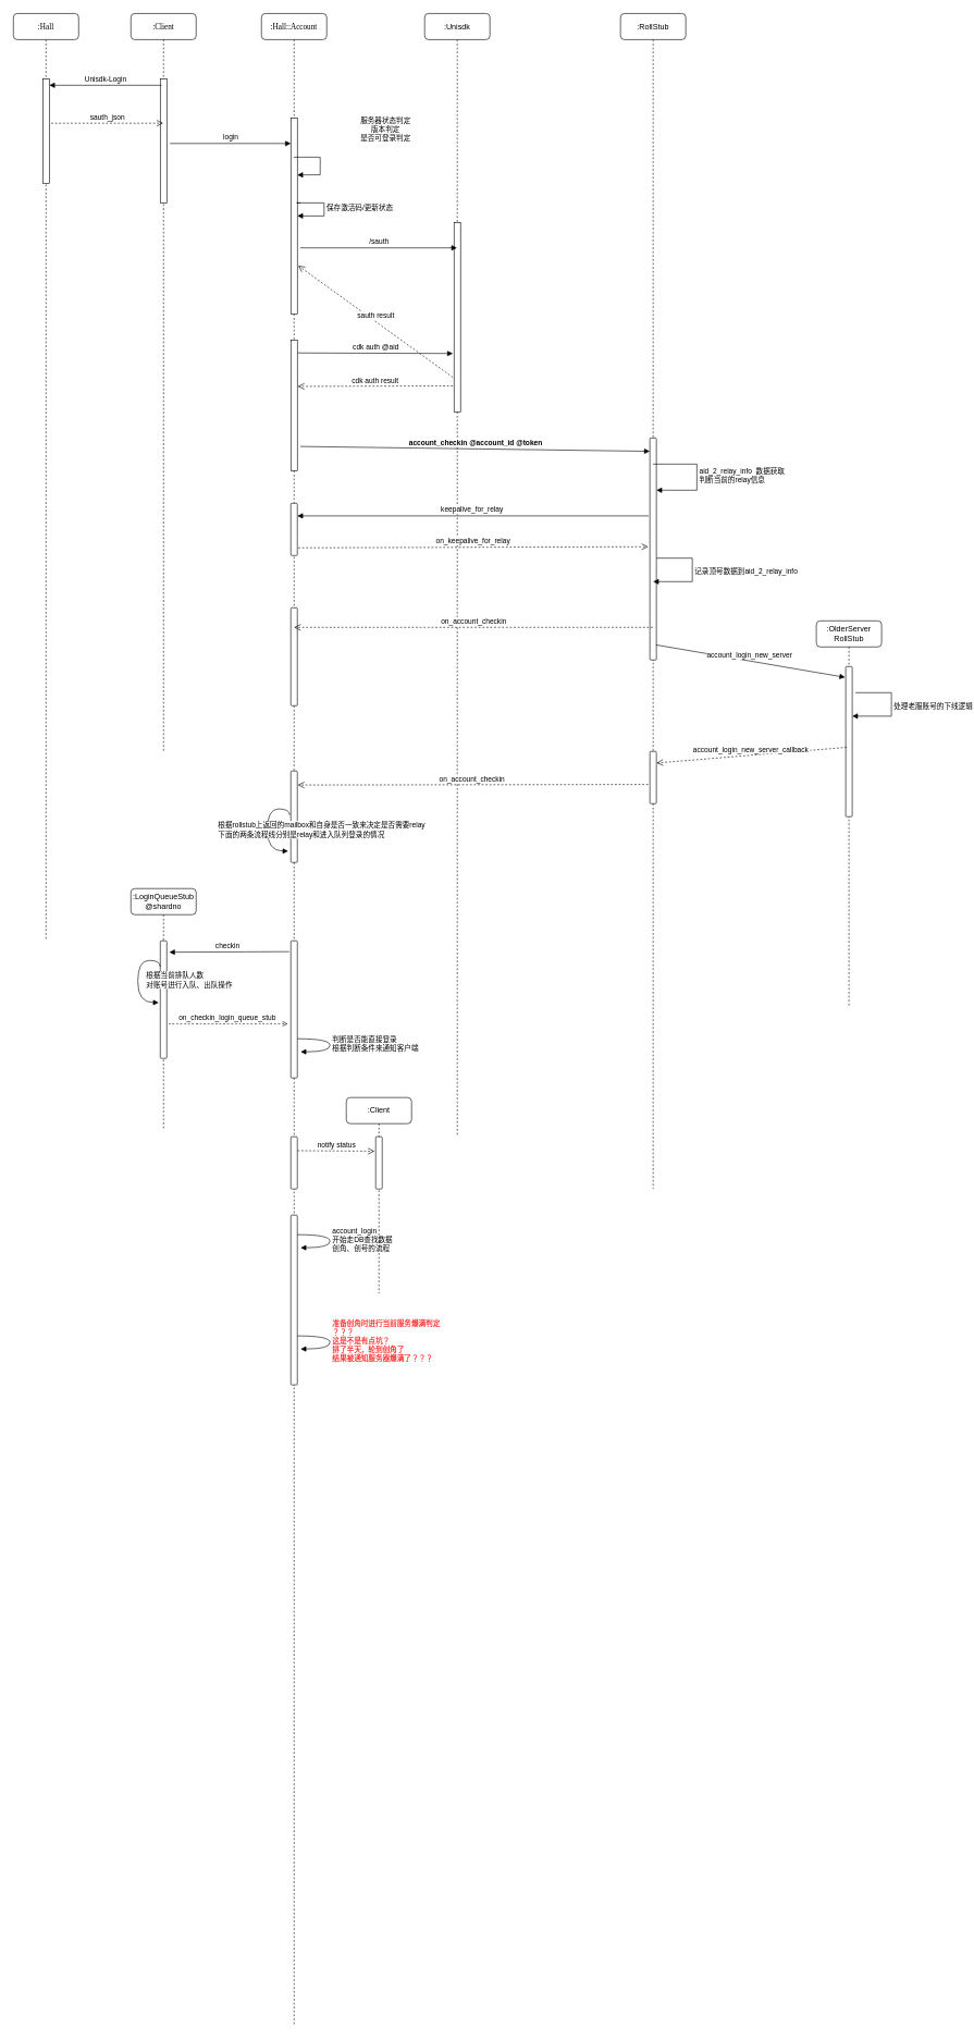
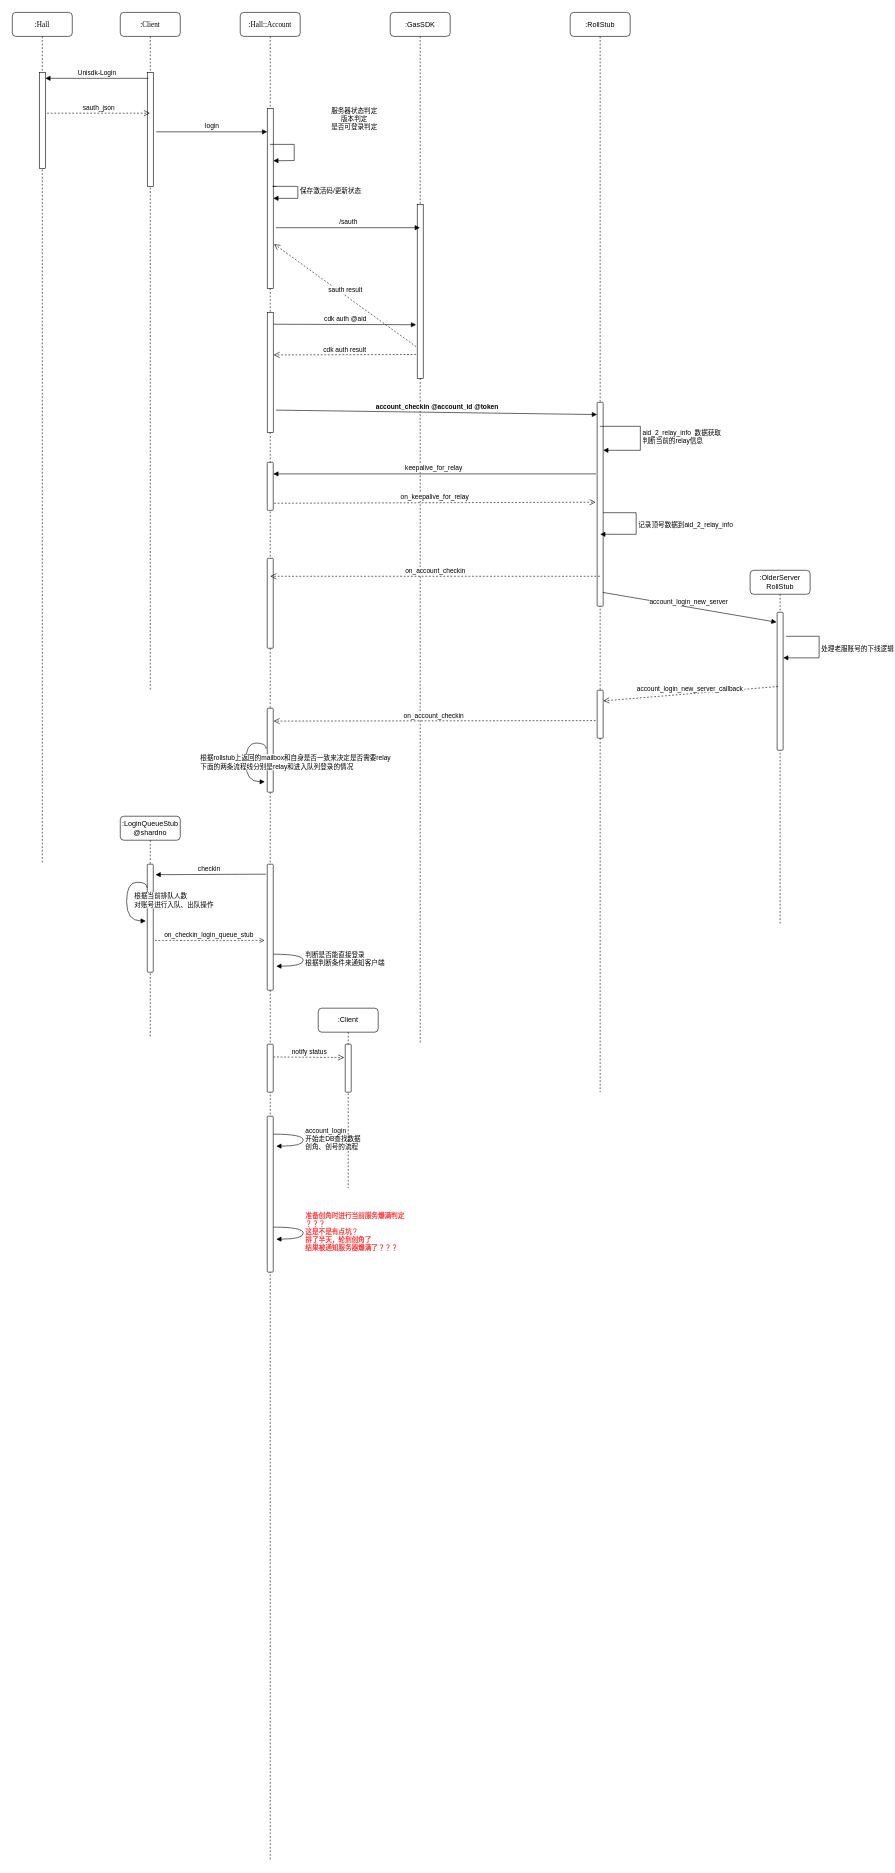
  <mxCell id="0" />
  <mxCell id="1" parent="0" />
  <mxCell id="2" value=":Hall::Account" style="shape=umlLifeline;perimeter=lifelinePerimeter;whiteSpace=wrap;html=1;container=1;collapsible=0;recursiveResize=0;outlineConnect=0;rounded=1;shadow=0;comic=0;labelBackgroundColor=none;strokeWidth=1;fontFamily=Verdana;fontSize=12;align=center;" parent="1" vertex="1"><mxGeometry x="400" y="20" width="100" height="3080" as="geometry" /></mxCell>
  <mxCell id="3" value="" style="html=1;points=[];perimeter=orthogonalPerimeter;rounded=0;shadow=0;comic=0;labelBackgroundColor=none;strokeWidth=1;fontFamily=Verdana;fontSize=12;align=center;" parent="2" vertex="1"><mxGeometry x="45" y="160" width="10" height="300" as="geometry" /></mxCell>
  <mxCell id="4" value="保存激活码/更新状态" style="edgeStyle=orthogonalEdgeStyle;html=1;align=left;spacingLeft=2;endArrow=block;rounded=0;" parent="2" target="3" edge="1"><mxGeometry relative="1" as="geometry"><mxPoint x="60" y="290" as="sourcePoint" /><Array as="points"><mxPoint x="54" y="290" /><mxPoint x="96" y="290" /><mxPoint x="96" y="335" /></Array><mxPoint x="71" y="309" as="targetPoint" /></mxGeometry></mxCell>
  <mxCell id="5" value="服务器状态判定&lt;br&gt;版本判定&lt;br&gt;是否可登录判定" style="html=1;verticalAlign=bottom;endArrow=block;rounded=0;entryX=1;entryY=0.291;entryDx=0;entryDy=0;entryPerimeter=0;" parent="2" source="2" target="3" edge="1"><mxGeometry x="0.317" y="50" width="80" relative="1" as="geometry"><mxPoint x="90" y="220" as="sourcePoint" /><mxPoint x="135" y="220" as="targetPoint" /><Array as="points"><mxPoint x="90" y="220" /><mxPoint x="90" y="247" /></Array><mxPoint x="50" y="-47" as="offset" /></mxGeometry></mxCell>
  <mxCell id="6" value="" style="html=1;points=[];perimeter=orthogonalPerimeter;" vertex="1" parent="2"><mxGeometry x="45" y="500" width="10" height="200" as="geometry" /></mxCell>
  <mxCell id="7" value="" style="html=1;points=[];perimeter=orthogonalPerimeter;rounded=1;" vertex="1" parent="2"><mxGeometry x="45" y="750" width="10" height="80" as="geometry" /></mxCell>
  <mxCell id="8" value="" style="html=1;points=[];perimeter=orthogonalPerimeter;rounded=1;" vertex="1" parent="2"><mxGeometry x="45" y="910" width="10" height="150" as="geometry" /></mxCell>
  <mxCell id="9" value="" style="html=1;points=[];perimeter=orthogonalPerimeter;rounded=1;" vertex="1" parent="2"><mxGeometry x="45" y="1160" width="10" height="140" as="geometry" /></mxCell>
  <mxCell id="10" value="根据rollstub上返回的mailbox和自身是否一致来决定是否需要relay&lt;br&gt;下面的两条流程线分别是relay和进入队列登录的情况" style="edgeStyle=orthogonalEdgeStyle;html=1;align=left;spacingLeft=2;endArrow=block;rounded=0;entryX=-0.3;entryY=0.89;curved=1;exitX=-0.06;exitY=0.498;exitDx=0;exitDy=0;exitPerimeter=0;entryDx=0;entryDy=0;entryPerimeter=0;" edge="1" parent="2"><mxGeometry x="0.082" y="-79" relative="1" as="geometry"><mxPoint x="43.4" y="1227.72" as="sourcePoint" /><Array as="points"><mxPoint x="43" y="1218" /><mxPoint x="9" y="1218" /><mxPoint x="9" y="1283" /></Array><mxPoint x="41" y="1282.6" as="targetPoint" /><mxPoint as="offset" /></mxGeometry></mxCell>
  <mxCell id="11" value="" style="html=1;points=[];perimeter=orthogonalPerimeter;rounded=1;" vertex="1" parent="2"><mxGeometry x="45" y="1420" width="10" height="210" as="geometry" /></mxCell>
  <mxCell id="12" value="判断是否能直接登录&lt;br&gt;根据判断条件来通知客户端" style="edgeStyle=orthogonalEdgeStyle;html=1;align=left;spacingLeft=2;endArrow=block;rounded=0;entryX=1;entryY=0;curved=1;" edge="1" parent="2"><mxGeometry relative="1" as="geometry"><mxPoint x="55" y="1570" as="sourcePoint" /><Array as="points"><mxPoint x="105" y="1570" /><mxPoint x="105" y="1590" /></Array><mxPoint x="60" y="1590" as="targetPoint" /></mxGeometry></mxCell>
  <mxCell id="13" value="" style="html=1;points=[];perimeter=orthogonalPerimeter;rounded=1;" vertex="1" parent="2"><mxGeometry x="45" y="1720" width="10" height="80" as="geometry" /></mxCell>
  <mxCell id="14" value="" style="html=1;points=[];perimeter=orthogonalPerimeter;rounded=1;" vertex="1" parent="2"><mxGeometry x="45" y="1840" width="10" height="260" as="geometry" /></mxCell>
  <mxCell id="15" value="account_login&lt;br&gt;开始走DB查找数据&lt;br&gt;创角、创号的流程" style="edgeStyle=orthogonalEdgeStyle;html=1;align=left;spacingLeft=2;endArrow=block;rounded=0;entryX=1;entryY=0;curved=1;" edge="1" parent="2"><mxGeometry relative="1" as="geometry"><mxPoint x="55" y="1870" as="sourcePoint" /><Array as="points"><mxPoint x="105" y="1870" /><mxPoint x="105" y="1890" /></Array><mxPoint x="60" y="1890" as="targetPoint" /></mxGeometry></mxCell>
  <mxCell id="16" value="&lt;b&gt;&lt;font color=&quot;#ff3333&quot;&gt;准备创角时进行当前服务爆满判定&lt;br&gt;？？？&lt;br&gt;这是不是有点坑？&lt;br&gt;排了半天，轮到创角了&lt;br&gt;结果被通知服务器爆满了？？？&lt;/font&gt;&lt;/b&gt;" style="edgeStyle=orthogonalEdgeStyle;html=1;align=left;spacingLeft=2;endArrow=block;rounded=0;entryX=1;entryY=0;curved=1;" edge="1" parent="2"><mxGeometry relative="1" as="geometry"><mxPoint x="55" y="2025" as="sourcePoint" /><Array as="points"><mxPoint x="105" y="2025" /><mxPoint x="105" y="2045" /></Array><mxPoint x="60" y="2045" as="targetPoint" /></mxGeometry></mxCell>
  <mxCell id="17" value=":Client" style="shape=umlLifeline;perimeter=lifelinePerimeter;whiteSpace=wrap;html=1;container=1;collapsible=0;recursiveResize=0;outlineConnect=0;rounded=1;shadow=0;comic=0;labelBackgroundColor=none;strokeWidth=1;fontFamily=Verdana;fontSize=12;align=center;" parent="1" vertex="1"><mxGeometry x="200" y="20" width="100" height="1130" as="geometry" /></mxCell>
  <mxCell id="18" value="" style="html=1;points=[];perimeter=orthogonalPerimeter;rounded=0;shadow=0;comic=0;labelBackgroundColor=none;strokeWidth=1;fontFamily=Verdana;fontSize=12;align=center;" parent="17" vertex="1"><mxGeometry x="45" y="100" width="10" height="190" as="geometry" /></mxCell>
  <mxCell id="19" value=":Hall" style="shape=umlLifeline;perimeter=lifelinePerimeter;whiteSpace=wrap;html=1;container=1;collapsible=0;recursiveResize=0;outlineConnect=0;rounded=1;shadow=0;comic=0;labelBackgroundColor=none;strokeWidth=1;fontFamily=Verdana;fontSize=12;align=center;" parent="1" vertex="1"><mxGeometry x="20" y="20" width="100" height="1420" as="geometry" /></mxCell>
  <mxCell id="20" value="" style="html=1;points=[];perimeter=orthogonalPerimeter;rounded=0;shadow=0;comic=0;labelBackgroundColor=none;strokeWidth=1;fontFamily=Verdana;fontSize=12;align=center;" parent="19" vertex="1"><mxGeometry x="45" y="100" width="10" height="160" as="geometry" /></mxCell>
  <mxCell id="21" value="Unisdk-Login" style="html=1;verticalAlign=bottom;endArrow=block;rounded=0;exitX=0.2;exitY=0.052;exitDx=0;exitDy=0;exitPerimeter=0;" parent="1" source="18" target="20" edge="1"><mxGeometry width="80" relative="1" as="geometry"><mxPoint x="190" y="140" as="sourcePoint" /><mxPoint x="690" y="330" as="targetPoint" /></mxGeometry></mxCell>
  <mxCell id="22" value="sauth_json" style="html=1;verticalAlign=bottom;endArrow=open;dashed=1;endSize=8;rounded=0;exitX=1.3;exitY=0.425;exitDx=0;exitDy=0;exitPerimeter=0;" parent="1" source="20" target="17" edge="1"><mxGeometry relative="1" as="geometry"><mxPoint x="690" y="330" as="sourcePoint" /><mxPoint x="610" y="330" as="targetPoint" /></mxGeometry></mxCell>
  <mxCell id="23" value="login" style="html=1;verticalAlign=bottom;endArrow=block;rounded=0;exitX=1.5;exitY=0.282;exitDx=0;exitDy=0;exitPerimeter=0;" parent="1" target="3" edge="1"><mxGeometry width="80" relative="1" as="geometry"><mxPoint x="260" y="219.08" as="sourcePoint" /><mxPoint x="400" y="220" as="targetPoint" /></mxGeometry></mxCell>
- <mxCell id="24" value=":Unisdk" style="shape=umlLifeline;perimeter=lifelinePerimeter;whiteSpace=wrap;html=1;container=1;collapsible=0;recursiveResize=0;outlineConnect=0;rounded=1;" parent="1" vertex="1"><mxGeometry x="650" y="20" width="100" height="1720" as="geometry" /></mxCell>
+ <mxCell id="24" value=":GasSDK" style="shape=umlLifeline;perimeter=lifelinePerimeter;whiteSpace=wrap;html=1;container=1;collapsible=0;recursiveResize=0;outlineConnect=0;rounded=1;" parent="1" vertex="1"><mxGeometry x="650" y="20" width="100" height="1720" as="geometry" /></mxCell>
  <mxCell id="25" value="" style="html=1;points=[];perimeter=orthogonalPerimeter;" vertex="1" parent="24"><mxGeometry x="45" y="320" width="10" height="290" as="geometry" /></mxCell>
  <mxCell id="26" value="/sauth" style="html=1;verticalAlign=bottom;endArrow=block;rounded=0;startArrow=none;exitX=1.46;exitY=0.663;exitDx=0;exitDy=0;exitPerimeter=0;" parent="1" source="3" target="24" edge="1"><mxGeometry width="80" relative="1" as="geometry"><mxPoint x="620" y="380" as="sourcePoint" /><mxPoint x="670" y="379" as="targetPoint" /><Array as="points" /></mxGeometry></mxCell>
  <mxCell id="27" value="sauth result" style="html=1;verticalAlign=bottom;endArrow=open;dashed=1;endSize=8;rounded=0;exitX=-0.18;exitY=0.818;exitDx=0;exitDy=0;exitPerimeter=0;entryX=1.14;entryY=0.754;entryDx=0;entryDy=0;entryPerimeter=0;" parent="1" target="3" edge="1" source="25"><mxGeometry relative="1" as="geometry"><mxPoint x="700" y="450" as="sourcePoint" /><mxPoint x="460" y="405" as="targetPoint" /></mxGeometry></mxCell>
  <mxCell id="28" value="cdk auth @aid" style="html=1;verticalAlign=bottom;endArrow=block;rounded=0;exitX=1.06;exitY=0.099;exitDx=0;exitDy=0;exitPerimeter=0;entryX=-0.18;entryY=0.692;entryDx=0;entryDy=0;entryPerimeter=0;" edge="1" parent="1" source="6" target="25"><mxGeometry width="80" relative="1" as="geometry"><mxPoint x="520" y="560" as="sourcePoint" /><mxPoint x="570" y="530" as="targetPoint" /></mxGeometry></mxCell>
  <mxCell id="29" value="cdk auth result" style="html=1;verticalAlign=bottom;endArrow=open;dashed=1;endSize=8;rounded=0;entryX=1.06;entryY=0.355;entryDx=0;entryDy=0;entryPerimeter=0;exitX=-0.18;exitY=0.863;exitDx=0;exitDy=0;exitPerimeter=0;" edge="1" parent="1" source="25" target="6"><mxGeometry relative="1" as="geometry"><mxPoint x="690" y="590" as="sourcePoint" /><mxPoint x="560" y="590" as="targetPoint" /></mxGeometry></mxCell>
  <mxCell id="30" value=":RollStub" style="shape=umlLifeline;perimeter=lifelinePerimeter;whiteSpace=wrap;html=1;container=1;collapsible=0;recursiveResize=0;outlineConnect=0;rounded=1;" vertex="1" parent="1"><mxGeometry x="950" y="20" width="100" height="1800" as="geometry" /></mxCell>
  <mxCell id="31" value="" style="html=1;points=[];perimeter=orthogonalPerimeter;rounded=1;" vertex="1" parent="30"><mxGeometry x="45" y="650" width="10" height="340" as="geometry" /></mxCell>
  <mxCell id="32" value="aid_2_relay_info&amp;nbsp; 数据获取&lt;br&gt;判断当前的relay信息" style="edgeStyle=orthogonalEdgeStyle;html=1;align=left;spacingLeft=2;endArrow=block;rounded=0;" edge="1" target="31" parent="30" source="30"><mxGeometry relative="1" as="geometry"><mxPoint x="71" y="690" as="sourcePoint" /><Array as="points"><mxPoint x="117" y="690" /><mxPoint x="117" y="730" /></Array><mxPoint x="70" y="730" as="targetPoint" /></mxGeometry></mxCell>
  <mxCell id="33" value="记录顶号数据到aid_2_relay_info" style="edgeStyle=orthogonalEdgeStyle;html=1;align=left;spacingLeft=2;endArrow=block;rounded=0;entryX=0.5;entryY=0.647;entryDx=0;entryDy=0;entryPerimeter=0;" edge="1" parent="30" source="31" target="31"><mxGeometry relative="1" as="geometry"><mxPoint x="60" y="834" as="sourcePoint" /><Array as="points"><mxPoint x="110" y="834" /><mxPoint x="110" y="870" /></Array><mxPoint x="65" y="874" as="targetPoint" /></mxGeometry></mxCell>
  <mxCell id="34" value="" style="html=1;points=[];perimeter=orthogonalPerimeter;rounded=1;" vertex="1" parent="30"><mxGeometry x="45" y="1130" width="10" height="80" as="geometry" /></mxCell>
  <mxCell id="35" value="&lt;span style=&quot;font-size: 11px;&quot;&gt;&lt;b&gt;account_checkin @account_id @token&lt;/b&gt;&lt;/span&gt;" style="html=1;verticalAlign=bottom;endArrow=block;rounded=0;exitX=1.46;exitY=0.815;exitDx=0;exitDy=0;exitPerimeter=0;entryX=-0.02;entryY=0.06;entryDx=0;entryDy=0;entryPerimeter=0;" edge="1" parent="1" source="6" target="31"><mxGeometry width="80" relative="1" as="geometry"><mxPoint x="520" y="680" as="sourcePoint" /><mxPoint x="600" y="680" as="targetPoint" /></mxGeometry></mxCell>
  <mxCell id="36" value="keepalive_for_relay&amp;nbsp;" style="html=1;verticalAlign=bottom;endArrow=block;rounded=0;exitX=-0.18;exitY=0.351;exitDx=0;exitDy=0;exitPerimeter=0;" edge="1" parent="1" source="31" target="7"><mxGeometry width="80" relative="1" as="geometry"><mxPoint x="920" y="790" as="sourcePoint" /><mxPoint x="840" y="820" as="targetPoint" /></mxGeometry></mxCell>
  <mxCell id="37" value="on_keepalive_for_relay" style="html=1;verticalAlign=bottom;endArrow=open;dashed=1;endSize=8;rounded=0;exitX=1.14;exitY=0.603;exitDx=0;exitDy=0;exitPerimeter=0;entryX=-0.26;entryY=0.431;entryDx=0;entryDy=0;entryPerimeter=0;" edge="1" parent="1"><mxGeometry relative="1" as="geometry"><mxPoint x="456.4" y="838.24" as="sourcePoint" /><mxPoint x="992.4" y="836.54" as="targetPoint" /></mxGeometry></mxCell>
  <mxCell id="38" value="on_account_checkin" style="html=1;verticalAlign=bottom;endArrow=open;dashed=1;endSize=8;rounded=0;entryX=0.5;entryY=0.2;entryDx=0;entryDy=0;entryPerimeter=0;" edge="1" parent="1" source="30" target="8"><mxGeometry relative="1" as="geometry"><mxPoint x="840" y="960" as="sourcePoint" /><mxPoint x="510" y="960" as="targetPoint" /></mxGeometry></mxCell>
  <mxCell id="39" value=":OlderServer&lt;br&gt;RollStub" style="shape=umlLifeline;perimeter=lifelinePerimeter;whiteSpace=wrap;html=1;container=1;collapsible=0;recursiveResize=0;outlineConnect=0;rounded=1;" vertex="1" parent="1"><mxGeometry x="1250" y="950" width="100" height="590" as="geometry" /></mxCell>
  <mxCell id="40" value="" style="html=1;points=[];perimeter=orthogonalPerimeter;rounded=1;" vertex="1" parent="39"><mxGeometry x="45" y="70" width="10" height="230" as="geometry" /></mxCell>
  <mxCell id="41" value="处理老服账号的下线逻辑" style="edgeStyle=orthogonalEdgeStyle;html=1;align=left;spacingLeft=2;endArrow=block;rounded=0;entryX=0.5;entryY=0.647;entryDx=0;entryDy=0;entryPerimeter=0;" edge="1" parent="39"><mxGeometry relative="1" as="geometry"><mxPoint x="60" y="110" as="sourcePoint" /><Array as="points"><mxPoint x="115" y="110" /><mxPoint x="115" y="146" /></Array><mxPoint x="55" y="145.98" as="targetPoint" /></mxGeometry></mxCell>
  <mxCell id="42" value="account_login_new_server&amp;nbsp;" style="html=1;verticalAlign=bottom;endArrow=block;rounded=0;entryX=-0.1;entryY=0.072;entryDx=0;entryDy=0;entryPerimeter=0;exitX=0.94;exitY=0.932;exitDx=0;exitDy=0;exitPerimeter=0;" edge="1" parent="1" source="31" target="40"><mxGeometry width="80" relative="1" as="geometry"><mxPoint x="1070" y="1020" as="sourcePoint" /><mxPoint x="1150" y="1020" as="targetPoint" /></mxGeometry></mxCell>
  <mxCell id="43" value="account_login_new_server_callback&amp;nbsp;" style="html=1;verticalAlign=bottom;endArrow=open;dashed=1;endSize=8;rounded=0;exitX=0.14;exitY=0.538;exitDx=0;exitDy=0;exitPerimeter=0;entryX=1.02;entryY=0.222;entryDx=0;entryDy=0;entryPerimeter=0;" edge="1" parent="1" source="40" target="34"><mxGeometry relative="1" as="geometry"><mxPoint x="1240" y="1190" as="sourcePoint" /><mxPoint x="1160" y="1190" as="targetPoint" /></mxGeometry></mxCell>
  <mxCell id="44" value="on_account_checkin&amp;nbsp;" style="html=1;verticalAlign=bottom;endArrow=open;dashed=1;endSize=8;rounded=0;exitX=-0.26;exitY=0.632;exitDx=0;exitDy=0;exitPerimeter=0;entryX=1.06;entryY=0.153;entryDx=0;entryDy=0;entryPerimeter=0;" edge="1" parent="1" source="34" target="9"><mxGeometry relative="1" as="geometry"><mxPoint x="960" y="1201" as="sourcePoint" /><mxPoint x="510" y="1200" as="targetPoint" /></mxGeometry></mxCell>
  <mxCell id="45" value=":LoginQueueStub&lt;br&gt;@shardno" style="shape=umlLifeline;perimeter=lifelinePerimeter;whiteSpace=wrap;html=1;container=1;collapsible=0;recursiveResize=0;outlineConnect=0;rounded=1;" vertex="1" parent="1"><mxGeometry x="200" y="1360" width="100" height="370" as="geometry" /></mxCell>
  <mxCell id="46" value="" style="html=1;points=[];perimeter=orthogonalPerimeter;rounded=1;" vertex="1" parent="45"><mxGeometry x="45" y="80" width="10" height="180" as="geometry" /></mxCell>
  <mxCell id="47" value="根据当前排队人数&lt;br&gt;对账号进行入队、出队操作" style="edgeStyle=orthogonalEdgeStyle;html=1;align=left;spacingLeft=2;endArrow=block;rounded=0;entryX=-0.3;entryY=0.89;curved=1;exitX=-0.06;exitY=0.498;exitDx=0;exitDy=0;exitPerimeter=0;entryDx=0;entryDy=0;entryPerimeter=0;" edge="1" parent="45"><mxGeometry x="0.053" y="9" relative="1" as="geometry"><mxPoint x="45.0" y="119.72" as="sourcePoint" /><Array as="points"><mxPoint x="44.6" y="110" /><mxPoint x="10.6" y="110" /><mxPoint x="10.6" y="175" /></Array><mxPoint x="42.6" y="174.6" as="targetPoint" /><mxPoint as="offset" /></mxGeometry></mxCell>
  <mxCell id="48" value="checkin &amp;nbsp;" style="html=1;verticalAlign=bottom;endArrow=block;rounded=0;curved=1;exitX=-0.22;exitY=0.079;exitDx=0;exitDy=0;exitPerimeter=0;entryX=1.38;entryY=0.097;entryDx=0;entryDy=0;entryPerimeter=0;" edge="1" parent="1" source="11" target="46"><mxGeometry width="80" relative="1" as="geometry"><mxPoint x="390" y="1460" as="sourcePoint" /><mxPoint x="380" y="1560" as="targetPoint" /></mxGeometry></mxCell>
  <mxCell id="49" value="on_checkin_login_queue_stub&amp;nbsp;" style="html=1;verticalAlign=bottom;endArrow=open;dashed=1;rounded=0;curved=1;exitX=1.3;exitY=0.706;exitDx=0;exitDy=0;exitPerimeter=0;entryX=-0.46;entryY=0.605;entryDx=0;entryDy=0;entryPerimeter=0;" edge="1" parent="1" source="46" target="11"><mxGeometry relative="1" as="geometry"><mxPoint x="400" y="1600" as="sourcePoint" /><mxPoint x="320" y="1600" as="targetPoint" /></mxGeometry></mxCell>
  <mxCell id="50" value=":Client" style="shape=umlLifeline;perimeter=lifelinePerimeter;whiteSpace=wrap;html=1;container=1;collapsible=0;recursiveResize=0;outlineConnect=0;rounded=1;" vertex="1" parent="1"><mxGeometry x="530" y="1680" width="100" height="300" as="geometry" /></mxCell>
  <mxCell id="51" value="" style="html=1;points=[];perimeter=orthogonalPerimeter;rounded=1;" vertex="1" parent="50"><mxGeometry x="45" y="60" width="10" height="80" as="geometry" /></mxCell>
  <mxCell id="52" value="notify status" style="html=1;verticalAlign=bottom;endArrow=open;dashed=1;endSize=8;rounded=0;curved=1;exitX=1.06;exitY=0.267;exitDx=0;exitDy=0;exitPerimeter=0;entryX=-0.18;entryY=0.278;entryDx=0;entryDy=0;entryPerimeter=0;" edge="1" parent="1" source="13" target="51"><mxGeometry relative="1" as="geometry"><mxPoint x="570" y="1860" as="sourcePoint" /><mxPoint x="490" y="1860" as="targetPoint" /></mxGeometry></mxCell>
